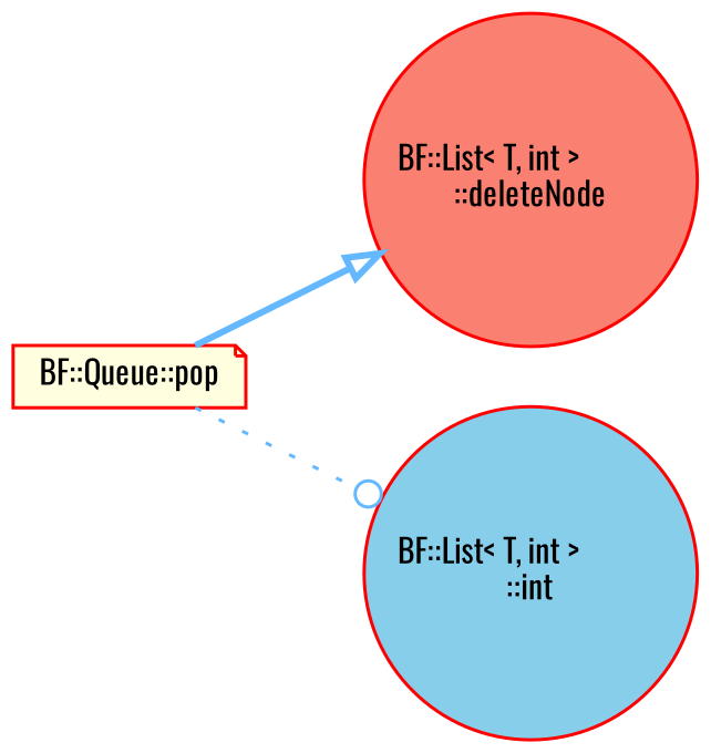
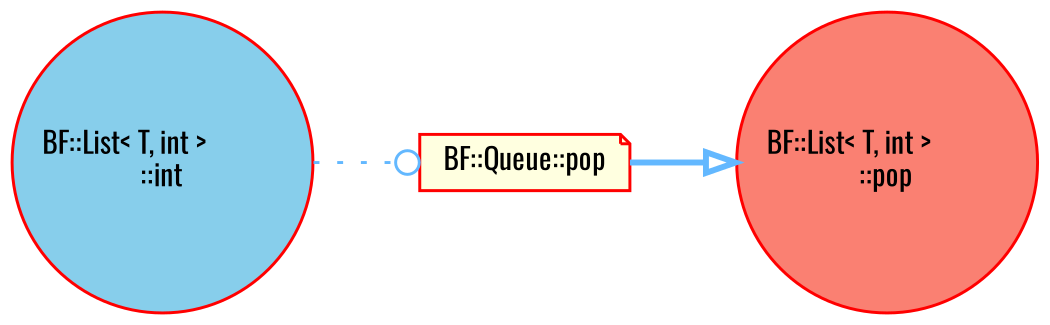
  digraph {
    fontname=Oswald
    rankdir=LR
    node [color=red fontname=Oswald fontsize=10 shape=circle style=filled]
    edge [color=steelblue1 fontname=Oswald fontsize=10 labelfontname=Helvetica labelfontsize=10]
    n1 [fillcolor=lightyellow fontcolor=black height=0.2 label="BF::Queue::pop" shape=note width=0.4]
-   n2 [fillcolor=salmon height=0.2 label="BF::List\< T, int \>\l::deleteNode" width=0.4]
+   n2 [fillcolor=salmon height=0.2 label="BF::List\< T, int \>\l::pop" width=0.4]
    n3 [fillcolor=skyblue height=0.2 label="BF::List\< T, int \>\l::int" width=0.4]
    n1 -> n2 [arrowhead=onormal style=bold]
-   n1 -> n3 [arrowhead=odot style=dotted]
+   n3 -> n1 [arrowhead=odot style=dotted]
  }
